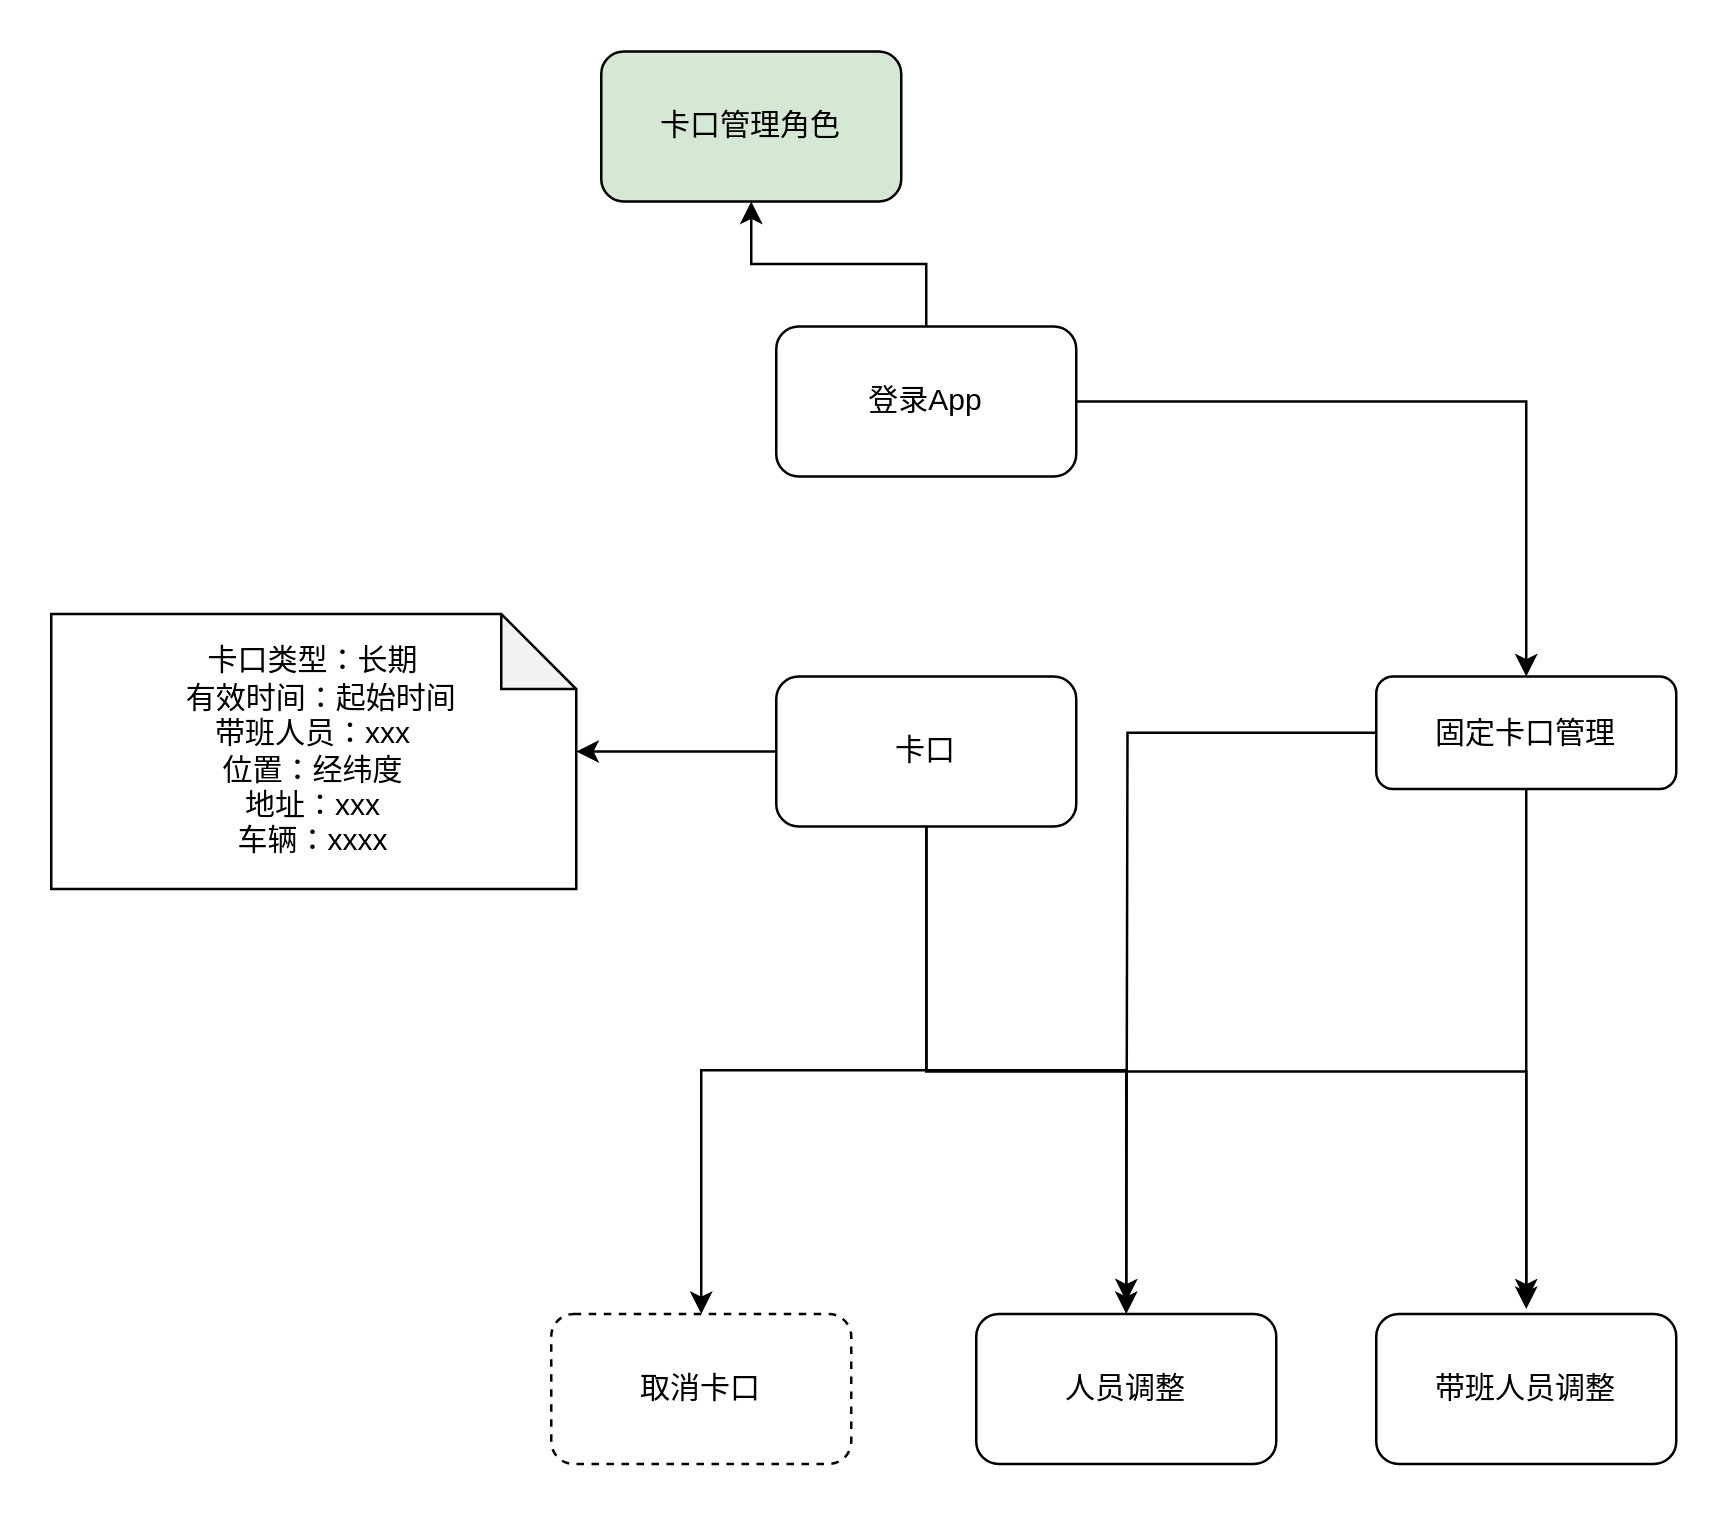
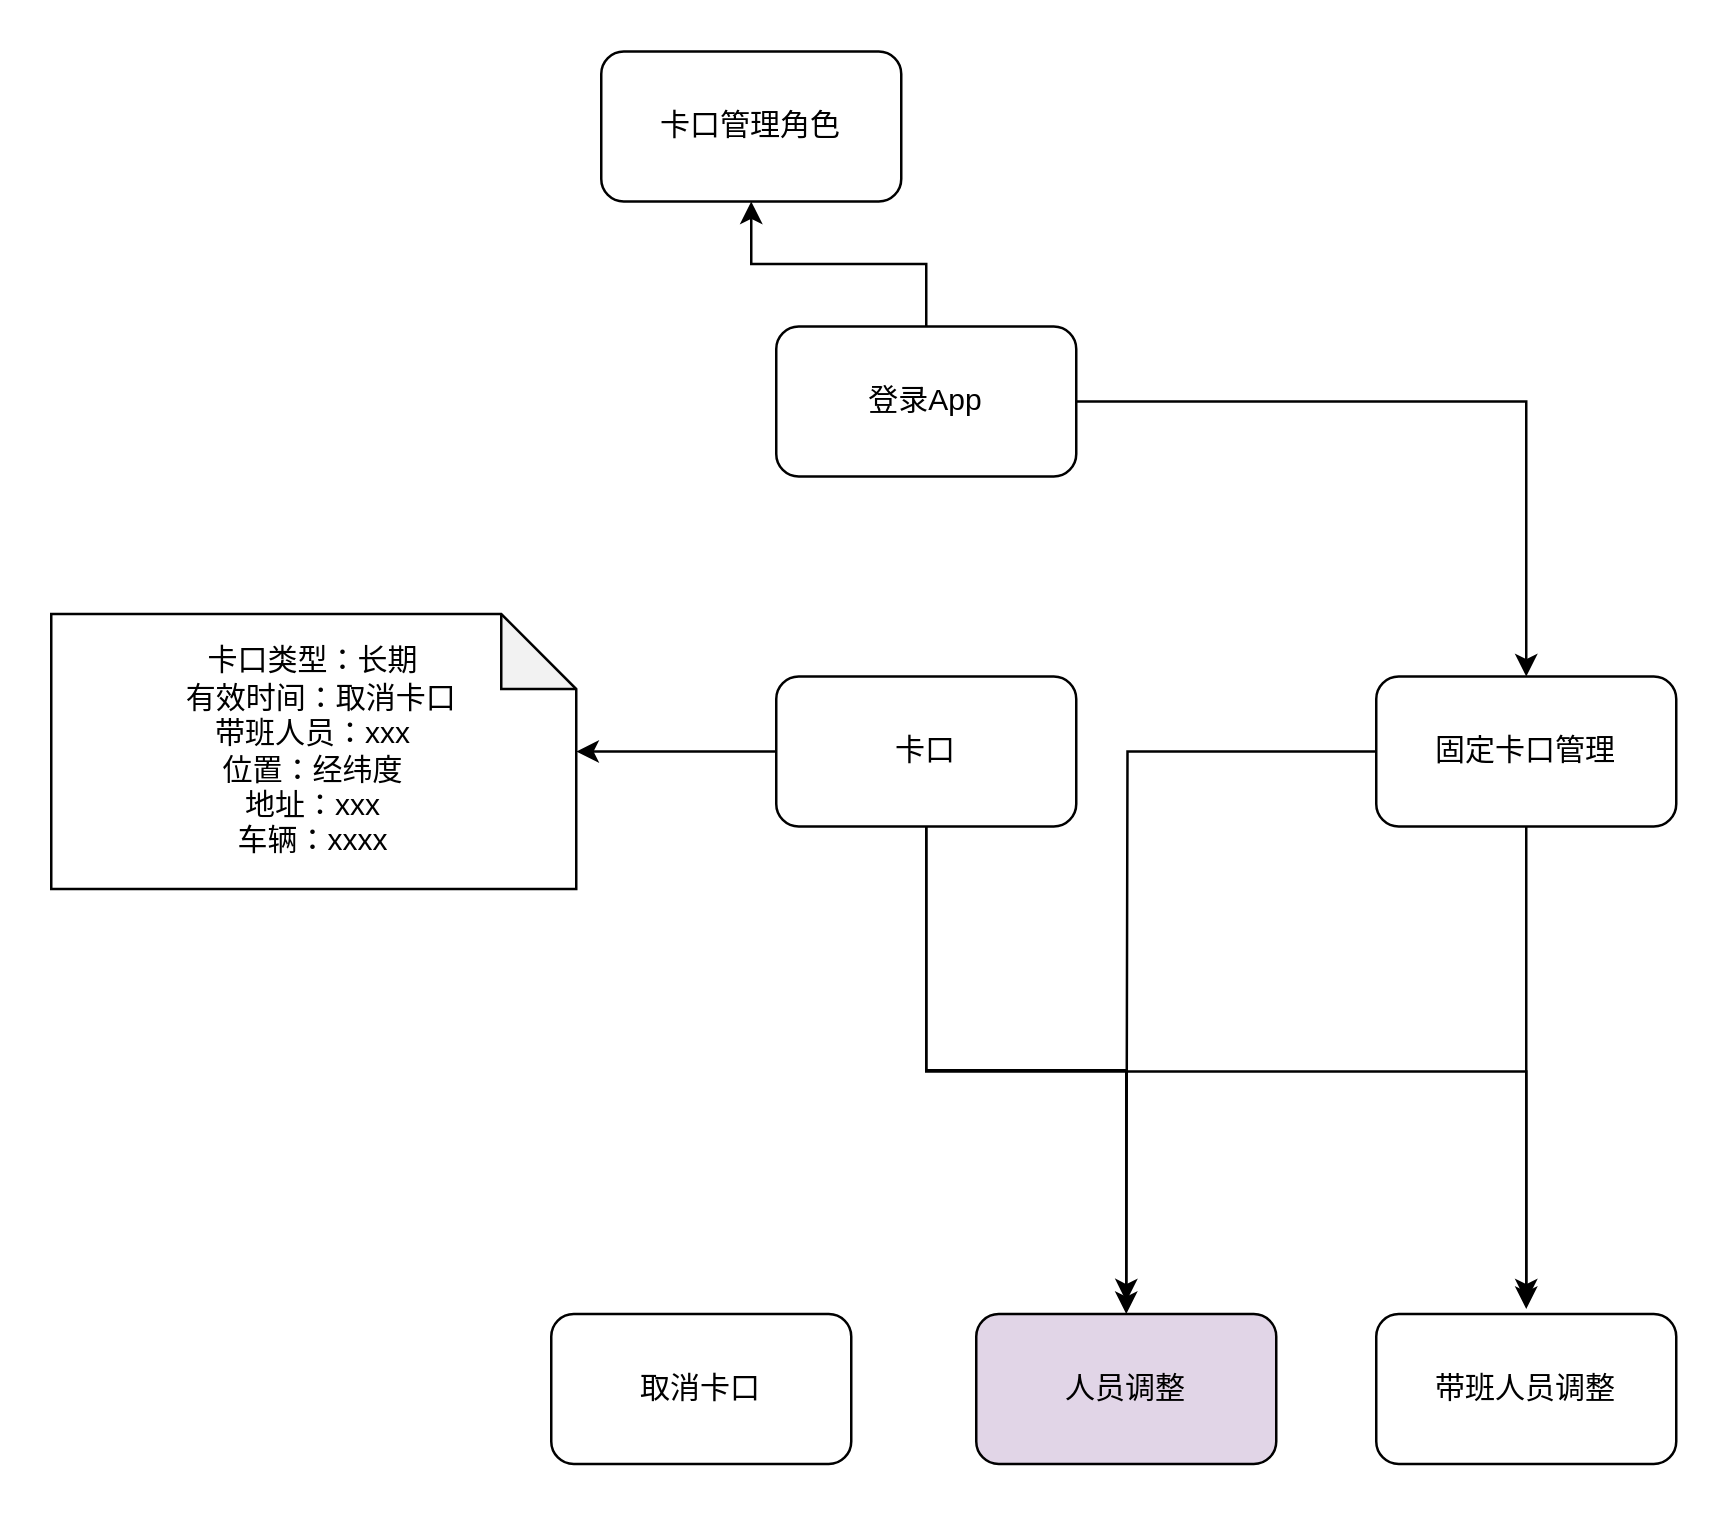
  <mxCell id="0" />
  <mxCell id="1" parent="0" />
- <mxCell id="2" value="卡口管理角色" style="rounded=1;whiteSpace=wrap;html=1;fillColor=#d5e8d4;" parent="1" vertex="1"><mxGeometry x="240" y="20" width="120" height="60" as="geometry" /></mxCell>
+ <mxCell id="2" value="卡口管理角色" style="rounded=1;whiteSpace=wrap;html=1;" parent="1" vertex="1"><mxGeometry x="240" y="20" width="120" height="60" as="geometry" /></mxCell>
  <mxCell id="3" value="" style="edgeStyle=orthogonalEdgeStyle;rounded=0;orthogonalLoop=1;jettySize=auto;html=1;" edge="1" parent="1" source="5" target="2"><mxGeometry relative="1" as="geometry" /></mxCell>
  <mxCell id="4" style="edgeStyle=orthogonalEdgeStyle;rounded=0;orthogonalLoop=1;jettySize=auto;html=1;entryX=0.5;entryY=0;entryDx=0;entryDy=0;" edge="1" parent="1" source="5" target="17"><mxGeometry relative="1" as="geometry" /></mxCell>
  <mxCell id="5" value="登录App" style="rounded=1;whiteSpace=wrap;html=1;" vertex="1" parent="1"><mxGeometry x="310" y="130" width="120" height="60" as="geometry" /></mxCell>
  <mxCell id="6" value="" style="edgeStyle=orthogonalEdgeStyle;rounded=0;orthogonalLoop=1;jettySize=auto;html=1;" edge="1" parent="1" source="10" target="11"><mxGeometry relative="1" as="geometry" /></mxCell>
- <mxCell id="7" value="" style="edgeStyle=orthogonalEdgeStyle;rounded=0;orthogonalLoop=1;jettySize=auto;html=1;" edge="1" parent="1" source="10" target="12"><mxGeometry relative="1" as="geometry" /></mxCell>
  <mxCell id="8" value="" style="edgeStyle=orthogonalEdgeStyle;rounded=0;orthogonalLoop=1;jettySize=auto;html=1;" edge="1" parent="1" source="10" target="13"><mxGeometry relative="1" as="geometry" /></mxCell>
  <mxCell id="9" style="edgeStyle=orthogonalEdgeStyle;rounded=0;orthogonalLoop=1;jettySize=auto;html=1;entryX=0.5;entryY=0;entryDx=0;entryDy=0;" edge="1" parent="1"><mxGeometry relative="1" as="geometry"><mxPoint x="370" y="328" as="sourcePoint" /><mxPoint x="610" y="523" as="targetPoint" /><Array as="points"><mxPoint x="370" y="428" /><mxPoint x="610" y="428" /></Array></mxGeometry></mxCell>
  <mxCell id="10" value="卡口" style="rounded=1;whiteSpace=wrap;html=1;" vertex="1" parent="1"><mxGeometry x="310" y="270" width="120" height="60" as="geometry" /></mxCell>
- <mxCell id="11" value="卡口类型：长期&lt;br&gt;&amp;nbsp; 有效时间：起始时间&lt;br&gt;带班人员：xxx&lt;br&gt;位置：经纬度&lt;br&gt;地址：xxx&lt;br&gt;车辆：xxxx&lt;br&gt;" style="shape=note;whiteSpace=wrap;html=1;backgroundOutline=1;darkOpacity=0.05;rounded=1;" vertex="1" parent="1"><mxGeometry x="20" y="245" width="210" height="110" as="geometry" /></mxCell>
- <mxCell id="12" value="取消卡口" style="rounded=1;whiteSpace=wrap;html=1;dashed=1;" vertex="1" parent="1"><mxGeometry x="220" y="525" width="120" height="60" as="geometry" /></mxCell>
- <mxCell id="13" value="人员调整&lt;br&gt;" style="rounded=1;whiteSpace=wrap;html=1;" vertex="1" parent="1"><mxGeometry x="390" y="525" width="120" height="60" as="geometry" /></mxCell>
+ <mxCell id="11" value="卡口类型：长期&lt;br&gt;&amp;nbsp; 有效时间：取消卡口&lt;br&gt;带班人员：xxx&lt;br&gt;位置：经纬度&lt;br&gt;地址：xxx&lt;br&gt;车辆：xxxx&lt;br&gt;" style="shape=note;whiteSpace=wrap;html=1;backgroundOutline=1;darkOpacity=0.05;rounded=1;" vertex="1" parent="1"><mxGeometry x="20" y="245" width="210" height="110" as="geometry" /></mxCell>
+ <mxCell id="12" value="取消卡口" style="rounded=1;whiteSpace=wrap;html=1;" vertex="1" parent="1"><mxGeometry x="220" y="525" width="120" height="60" as="geometry" /></mxCell>
+ <mxCell id="13" value="人员调整&lt;br&gt;" style="rounded=1;whiteSpace=wrap;html=1;fillColor=#e1d5e7;" vertex="1" parent="1"><mxGeometry x="390" y="525" width="120" height="60" as="geometry" /></mxCell>
  <mxCell id="14" value="带班人员调整" style="rounded=1;whiteSpace=wrap;html=1;" vertex="1" parent="1"><mxGeometry x="550" y="525" width="120" height="60" as="geometry" /></mxCell>
  <mxCell id="15" style="edgeStyle=orthogonalEdgeStyle;rounded=0;orthogonalLoop=1;jettySize=auto;html=1;" edge="1" parent="1" source="17"><mxGeometry relative="1" as="geometry"><mxPoint x="450" y="520" as="targetPoint" /></mxGeometry></mxCell>
  <mxCell id="16" style="edgeStyle=orthogonalEdgeStyle;rounded=0;orthogonalLoop=1;jettySize=auto;html=1;" edge="1" parent="1" source="17"><mxGeometry relative="1" as="geometry"><mxPoint x="610" y="520" as="targetPoint" /></mxGeometry></mxCell>
- <mxCell id="17" value="固定卡口管理" style="rounded=1;whiteSpace=wrap;html=1;" vertex="1" parent="1"><mxGeometry x="550" y="270" width="120" height="45" as="geometry" /></mxCell>
+ <mxCell id="17" value="固定卡口管理" style="rounded=1;whiteSpace=wrap;html=1;" vertex="1" parent="1"><mxGeometry x="550" y="270" width="120" height="60" as="geometry" /></mxCell>
